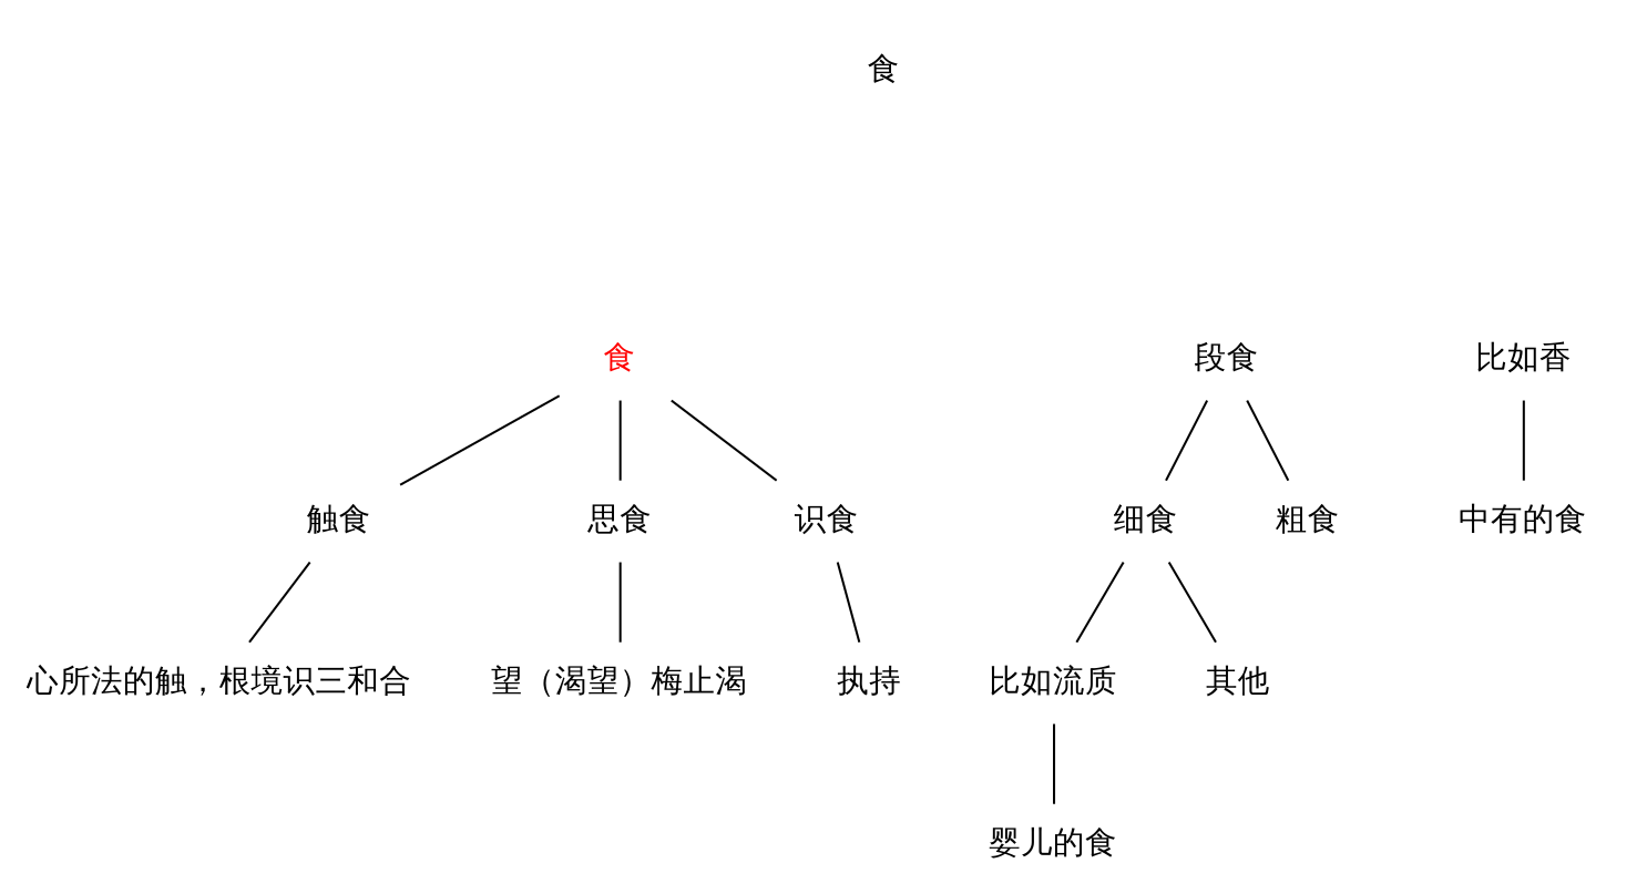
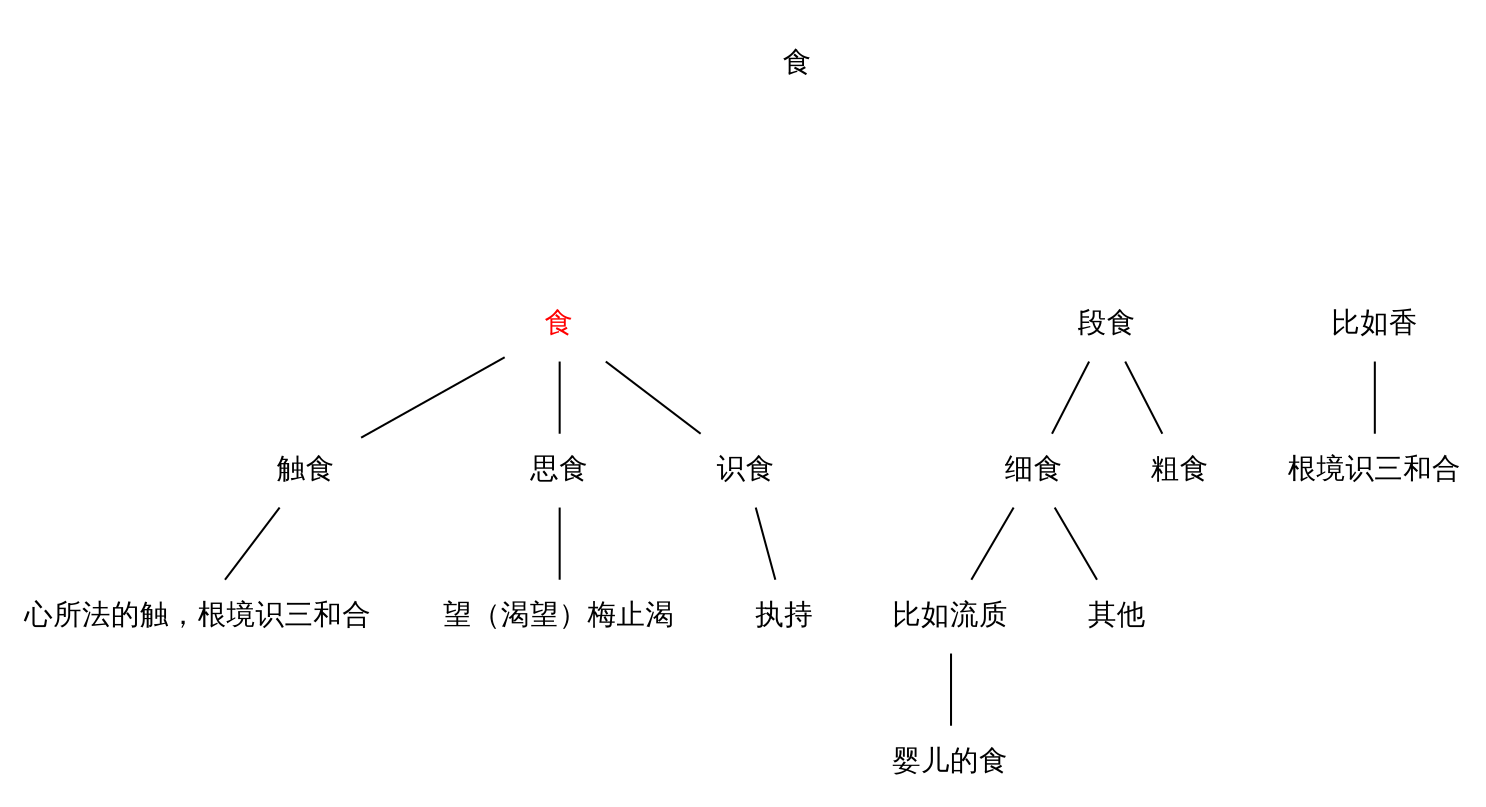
  graph {
    fontname="Noto Serif"
    label="\n            食\l     \n            "
    labelloc=t
    rankdir=TB
    splines=true
    node [color=black fontname="Noto Serif" shape=none]
    edge [fontname="Noto Serif"]
    "食" [color=deeppink fontcolor=red]
    "触食" [color=brown]
    "思食" [color=darkgreen]
    "识食" [color=darkgreen]
    "段食" [color=darkgreen]
    "细食"
    "粗食"
    "心所法的触，根境识三和合"
    "望（渴望）梅止渴" [color=deeppink]
    "执持" [color=darkgreen]
    "比如流质" [color=deeppink]
    "其他"
    "比如香"
-   "中有的食" [color=darkgreen]
+   "中有的食" [color=darkgreen label="根境识三和合"]
    "婴儿的食"
    "食" -- "触食"
    "食" -- "思食"
    "食" -- "识食"
    "触食" -- "心所法的触，根境识三和合"
    "思食" -- "望（渴望）梅止渴"
    "识食" -- "执持"
    "段食" -- "细食"
    "段食" -- "粗食"
    "细食" -- "比如流质"
    "细食" -- "其他"
    "比如流质" -- "婴儿的食"
    "比如香" -- "中有的食"
  }
